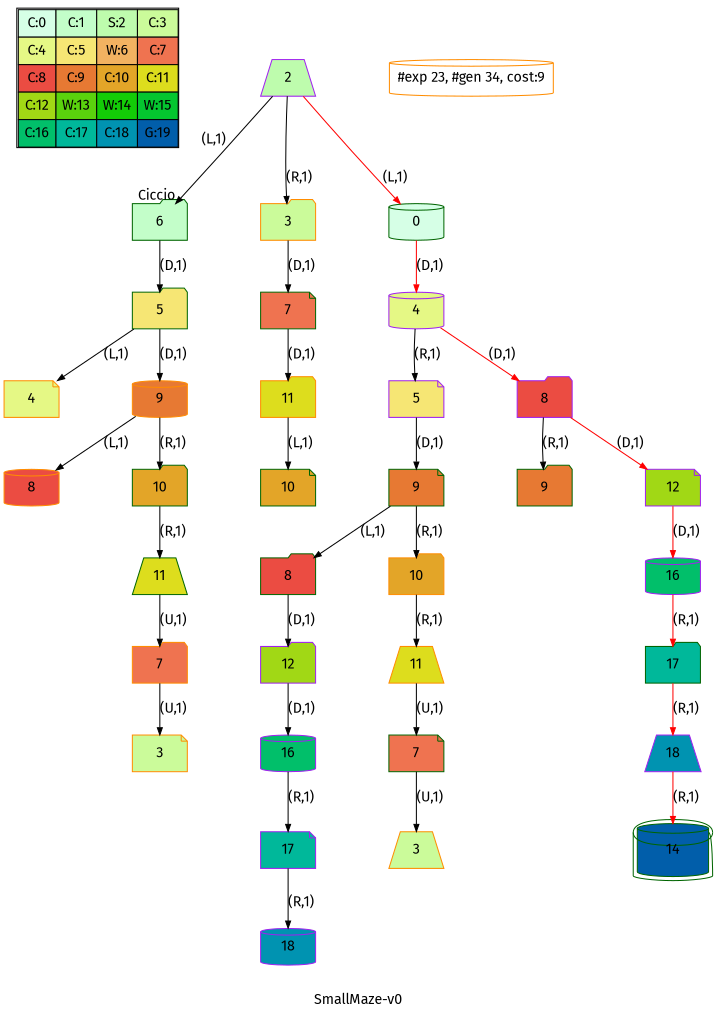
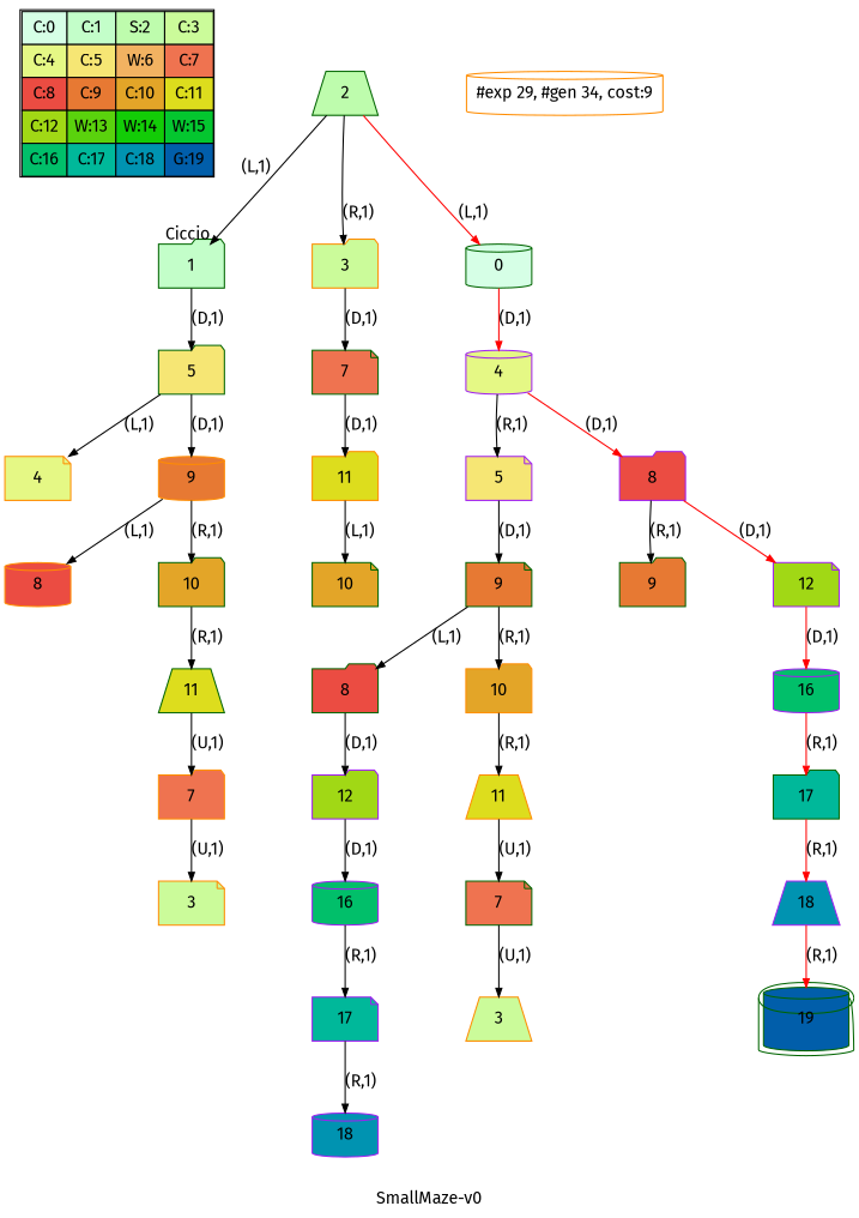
  digraph {
    fontname="Fira Sans"
    label="SmallMaze-v0"
    nodesep=1
    ranksep=0.5
    node [fontname="Fira Sans" shape=folder color=darkgreen fillcolor="0.24901961 0.38410575 0.98063477 1.        " style=filled]
    edge [arrowsize=0.7 fontname="Fira Sans"]
    n1 [label=<<table border="1" cellpadding="5" cellspacing="0" cellborder="1"><tr><td bgcolor="0.39803922 0.15947579 0.99679532 1.        ">C:0</td><td bgcolor="0.35098039 0.23194764 0.99315867 1.        ">C:1</td><td bgcolor="0.29607843 0.31486959 0.98720184 1.        ">S:2</td><td bgcolor="0.24901961 0.38410575 0.98063477 1.        ">C:3</td></tr><tr><td bgcolor="0.19411765 0.46220388 0.97128103 1.        ">C:4</td><td bgcolor="0.14705882 0.52643216 0.96182564 1.        ">C:5</td><td bgcolor="0.09215686 0.59770746 0.94913494 1.        ">W:6</td><td bgcolor="0.0372549  0.66454018 0.93467977 1.        ">C:7</td></tr><tr><td bgcolor="0.00980392 0.71791192 0.92090552 1.        ">C:8</td><td bgcolor="0.06470588 0.77520398 0.9032472  1.        ">C:9</td><td bgcolor="0.11176471 0.81974048 0.88677369 1.        ">C:10</td><td bgcolor="0.16666667 0.8660254  0.8660254  1.        ">C:11</td></tr><tr><td bgcolor="0.21372549 0.9005867  0.84695821 1.        ">C:12</td><td bgcolor="0.26862745 0.93467977 0.82325295 1.        ">W:13</td><td bgcolor="0.32352941 0.96182564 0.79801723 1.        ">W:14</td><td bgcolor="0.37058824 0.97940977 0.77520398 1.        ">W:15</td></tr><tr><td bgcolor="0.4254902  0.99315867 0.74725253 1.        ">C:16</td><td bgcolor="0.47254902 0.99907048 0.72218645 1.        ">C:17</td><td bgcolor="0.52745098 0.99907048 0.69169844 1.        ">C:18</td><td bgcolor="0.5745098  0.99315867 0.66454018 1.        ">G:19</td></tr></table>> shape=plaintext color="" fillcolor="" style=""]
-   n2 [color=purple fillcolor="0.29607843 0.31486959 0.98720184 1.        " label=2 shape=trapezium]
-   n3 [fillcolor="0.35098039 0.23194764 0.99315867 1.        " label=6]
+   n2 [fillcolor="0.29607843 0.31486959 0.98720184 1.        " label=2 shape=trapezium]
+   n3 [fillcolor="0.35098039 0.23194764 0.99315867 1.        " label=1]
    n4 [color=darkorange label=3]
    n5 [fillcolor="0.39803922 0.15947579 0.99679532 1.        " label=0 shape=cylinder]
    n6 [fillcolor="0.14705882 0.52643216 0.96182564 1.        " label=5]
    n7 [fillcolor="0.0372549  0.66454018 0.93467977 1.        " label=7 shape=note]
    n8 [color=purple fillcolor="0.19411765 0.46220388 0.97128103 1.        " label=4 shape=cylinder]
    n9 [color=darkorange fillcolor="0.19411765 0.46220388 0.97128103 1.        " label=4 shape=note]
    n10 [color=darkorange fillcolor="0.06470588 0.77520398 0.9032472  1.        " label=9 shape=cylinder]
    n11 [color=darkorange fillcolor="0.16666667 0.8660254  0.8660254  1.        " label=11]
    n12 [color=purple fillcolor="0.14705882 0.52643216 0.96182564 1.        " label=5 shape=note]
    n13 [color=purple fillcolor="0.00980392 0.71791192 0.92090552 1.        " label=8]
    n14 [color=darkorange fillcolor="0.00980392 0.71791192 0.92090552 1.        " label=8 shape=cylinder]
    n15 [fillcolor="0.11176471 0.81974048 0.88677369 1.        " label=10]
    n16 [fillcolor="0.11176471 0.81974048 0.88677369 1.        " label=10 shape=note]
    n17 [fillcolor="0.06470588 0.77520398 0.9032472  1.        " label=9 shape=note]
    n18 [fillcolor="0.06470588 0.77520398 0.9032472  1.        " label=9]
    n19 [color=purple fillcolor="0.21372549 0.9005867  0.84695821 1.        " label=12 shape=note]
    n20 [fillcolor="0.16666667 0.8660254  0.8660254  1.        " label=11 shape=trapezium]
    n21 [fillcolor="0.00980392 0.71791192 0.92090552 1.        " label=8]
    n22 [color=darkorange fillcolor="0.11176471 0.81974048 0.88677369 1.        " label=10]
    n23 [color=purple fillcolor="0.4254902  0.99315867 0.74725253 1.        " label=16 shape=cylinder]
    n24 [color=darkorange fillcolor="0.0372549  0.66454018 0.93467977 1.        " label=7]
    n25 [color=purple fillcolor="0.21372549 0.9005867  0.84695821 1.        " label=12]
    n26 [color=darkorange fillcolor="0.16666667 0.8660254  0.8660254  1.        " label=11 shape=trapezium]
    n27 [fillcolor="0.47254902 0.99907048 0.72218645 1.        " label=17]
    n28 [color=darkorange label=3 shape=note]
    n29 [color=purple fillcolor="0.4254902  0.99315867 0.74725253 1.        " label=16 shape=cylinder]
    n30 [fillcolor="0.0372549  0.66454018 0.93467977 1.        " label=7 shape=note]
    n31 [color=purple fillcolor="0.52745098 0.99907048 0.69169844 1.        " label=18 shape=trapezium]
    n32 [color=purple fillcolor="0.47254902 0.99907048 0.72218645 1.        " label=17 shape=note]
    n33 [color=darkorange label=3 shape=trapezium]
-   n34 [fillcolor="0.5745098  0.99315867 0.66454018 1.        " label=14 peripheries=2 shape=cylinder]
+   n34 [fillcolor="0.5745098  0.99315867 0.66454018 1.        " label=19 peripheries=2 shape=cylinder]
    n35 [color=purple fillcolor="0.52745098 0.99907048 0.69169844 1.        " label=18 shape=cylinder]
-   "#exp 29, #gen 34, cost:9" [color=darkorange shape=cylinder label="#exp 23, #gen 34, cost:9" fillcolor="" style=""]
+   "#exp 29, #gen 34, cost:9" [color=darkorange shape=cylinder fillcolor="" style=""]
    subgraph sub_1 {
      label=Map
      n1
    }
    n2 -> n3 [color=black headlabel=Ciccio xlabel="(L,1)"]
    n2 -> n4 [label="(R,1)"]
    n2 -> n5 [color=red label="(L,1)"]
    n3 -> n6 [label="(D,1)"]
    n4 -> n7 [label="(D,1)"]
    n5 -> n8 [color=red label="(D,1)"]
    n6 -> n9 [label="(L,1)"]
    n6 -> n10 [label="(D,1)"]
    n7 -> n11 [label="(D,1)"]
    n8 -> n12 [label="(R,1)"]
    n8 -> n13 [color=red label="(D,1)"]
    n10 -> n14 [label="(L,1)"]
    n10 -> n15 [label="(R,1)"]
    n11 -> n16 [label="(L,1)"]
    n12 -> n17 [label="(D,1)"]
    n13 -> n18 [label="(R,1)"]
    n13 -> n19 [color=red label="(D,1)"]
    n15 -> n20 [label="(R,1)"]
    n17 -> n21 [label="(L,1)"]
    n17 -> n22 [label="(R,1)"]
    n19 -> n23 [color=red label="(D,1)"]
    n20 -> n24 [label="(U,1)"]
    n21 -> n25 [label="(D,1)"]
    n22 -> n26 [label="(R,1)"]
    n23 -> n27 [color=red label="(R,1)"]
    n24 -> n28 [label="(U,1)"]
    n25 -> n29 [label="(D,1)"]
    n26 -> n30 [label="(U,1)"]
    n27 -> n31 [color=red label="(R,1)"]
    n29 -> n32 [label="(R,1)"]
    n30 -> n33 [label="(U,1)"]
    n31 -> n34 [color=red label="(R,1)"]
    n32 -> n35 [label="(R,1)"]
  }
